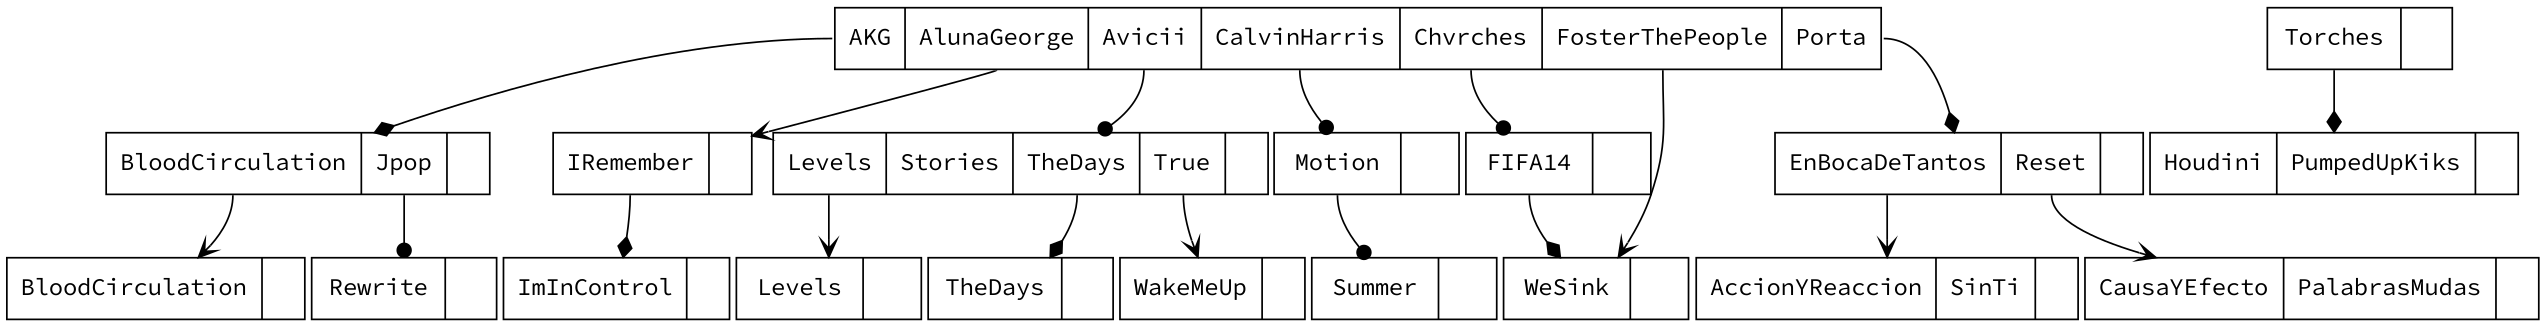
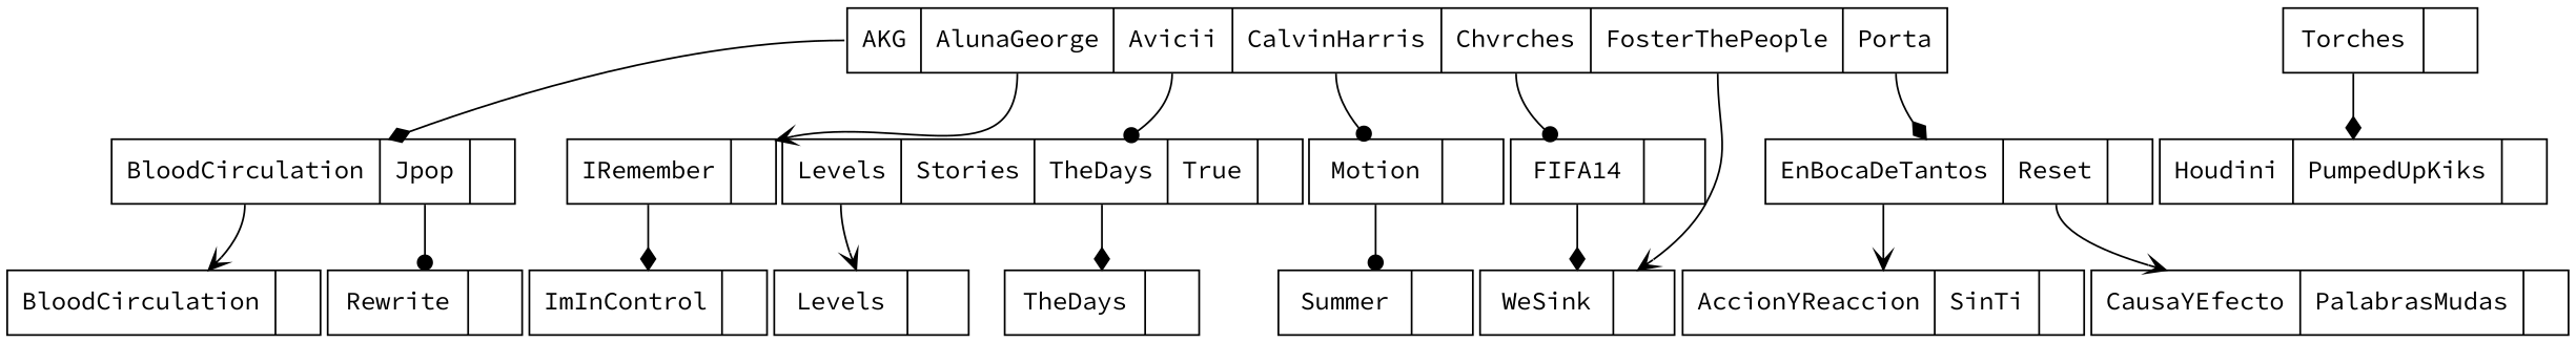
  digraph {
    fontname="Source Code Pro"
    nodesep=.05
    rankdir=TB
    node [fontname="Source Code Pro" shape=record]
    edge [arrowhead=vee fontname="Source Code Pro"]
    n1 [height=.5 label="<AKG>AKG | <AlunaGeorge>AlunaGeorge | <Avicii>Avicii | <CalvinHarris>CalvinHarris | <Chvrches>Chvrches | <FosterThePeople>FosterThePeople | <Porta>Porta" width=1.5]
    n2 [height=.5 label="<BloodCirculation>BloodCirculation | <Jpop>Jpop | " width=1.5]
    n3 [height=.5 label="<IRemember>IRemember | " width=1.5]
    n4 [height=.5 label="<Levels>Levels | <Stories>Stories | <TheDays>TheDays | <True>True | " width=1.5]
    n5 [height=.5 label="<Motion>Motion | " width=1.5]
    n6 [height=.5 label="<FIFA14>FIFA14 | " width=1.5]
    n7 [height=.5 label="<EnBocaDeTantos>EnBocaDeTantos | <Reset>Reset | " width=1.5]
    n8 [height=.5 label="<WeSink>WeSink | " width=1.5]
    n9 [height=.5 label="<BloodCirculation>BloodCirculation | " width=1.5]
    n10 [height=.5 label="<Rewrite>Rewrite | " width=1.5]
    n11 [height=.5 label="<ImInControl>ImInControl | " width=1.5]
    n12 [height=.5 label="<Levels>Levels | " width=1.5]
    n13 [height=.5 label="<TheDays>TheDays | " width=1.5]
-   n14 [height=.5 label="<WakeMeUp>WakeMeUp | " width=1.5]
    n15 [height=.5 label="<Summer>Summer | " width=1.5]
    n16 [height=.5 label="<Torches>Torches | " width=1.5]
    n17 [height=.5 label="<Houdini>Houdini | <PumpedUpKiks>PumpedUpKiks | " width=1.5]
    n18 [height=.5 label="<AccionYReaccion>AccionYReaccion | <SinTi>SinTi | " width=1.5]
    n19 [height=.5 label="<CausaYEfecto>CausaYEfecto | <PalabrasMudas>PalabrasMudas | " width=1.5]
    n1 -> n2 [arrowhead=diamond tailport=AKG]
    n1 -> n3 [tailport=AlunaGeorge]
    n1 -> n4 [arrowhead=dot tailport=Avicii]
    n1 -> n5 [arrowhead=dot tailport=CalvinHarris]
    n1 -> n6 [arrowhead=dot tailport=Chvrches]
    n1 -> n7 [arrowhead=diamond tailport=Porta]
    n1 -> n8 [tailport=FosterThePeople]
    n2 -> n9 [tailport=BloodCirculation]
    n2 -> n10 [arrowhead=dot tailport=Jpop]
    n3 -> n11 [arrowhead=diamond tailport=IRemember]
    n4 -> n12 [tailport=Levels]
    n4 -> n13 [arrowhead=diamond tailport=TheDays]
-   n4 -> n14 [tailport=True]
    n5 -> n15 [arrowhead=dot tailport=Motion]
    n6 -> n8 [arrowhead=diamond tailport=FIFA14]
    n7 -> n18 [tailport=EnBocaDeTantos]
    n7 -> n19 [tailport=Reset]
    n16 -> n17 [arrowhead=diamond tailport=Torches]
  }
